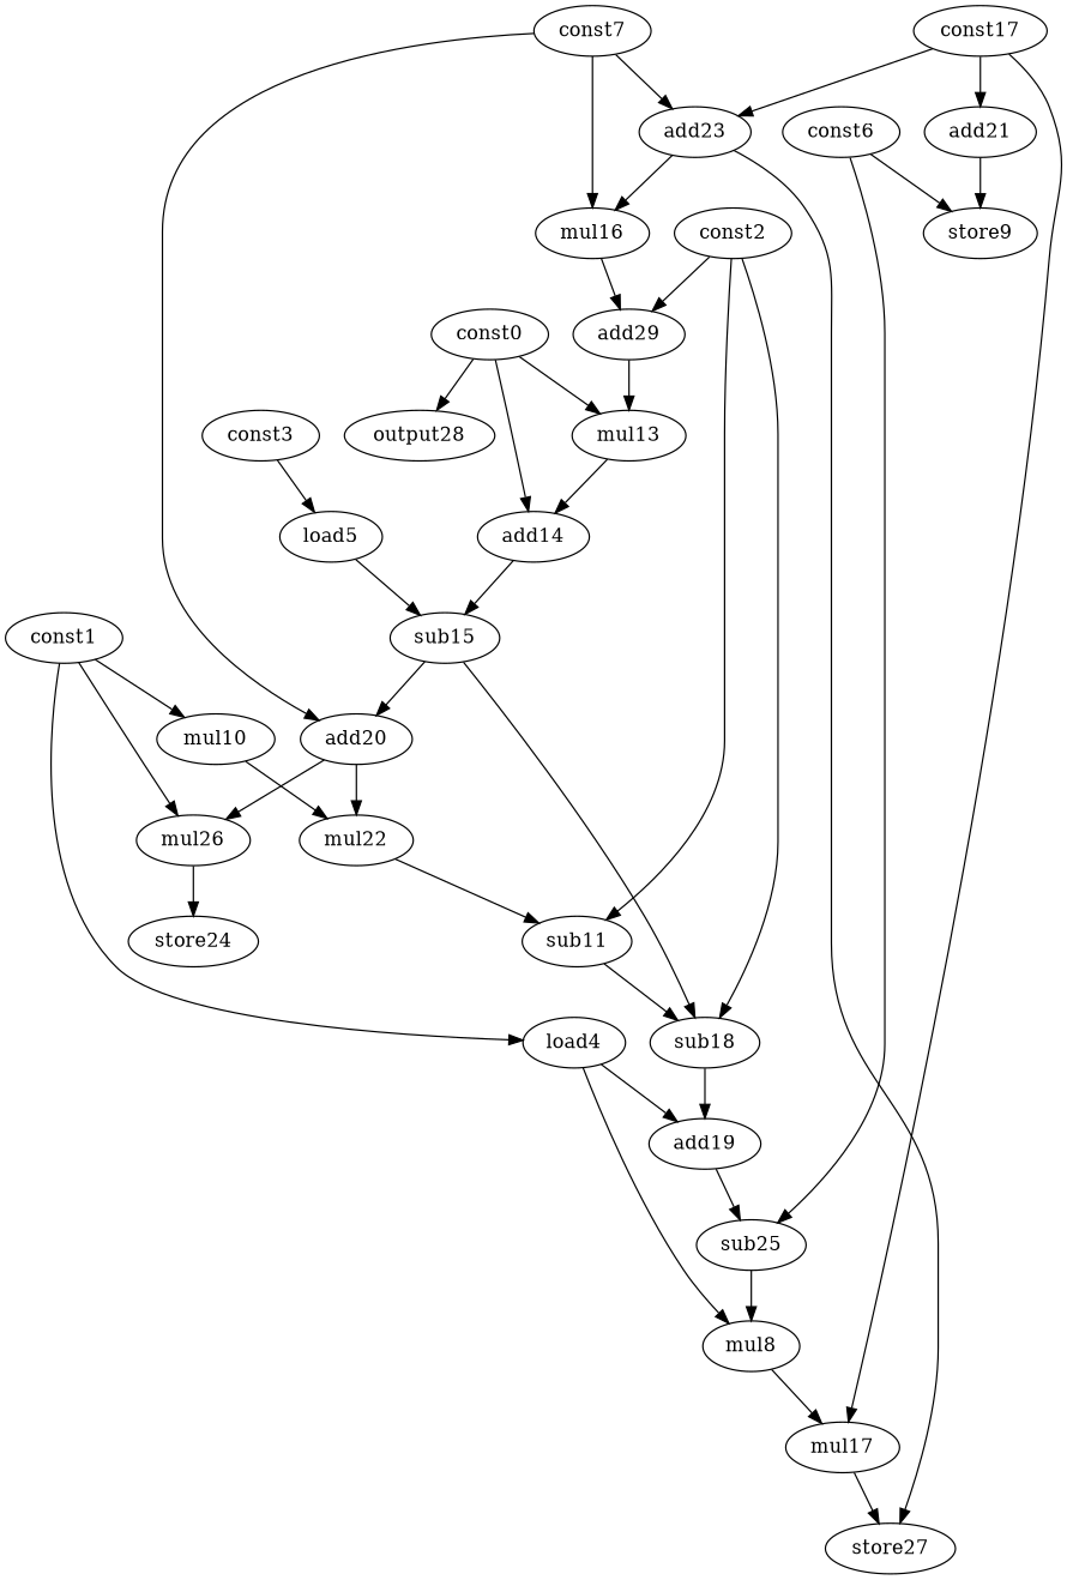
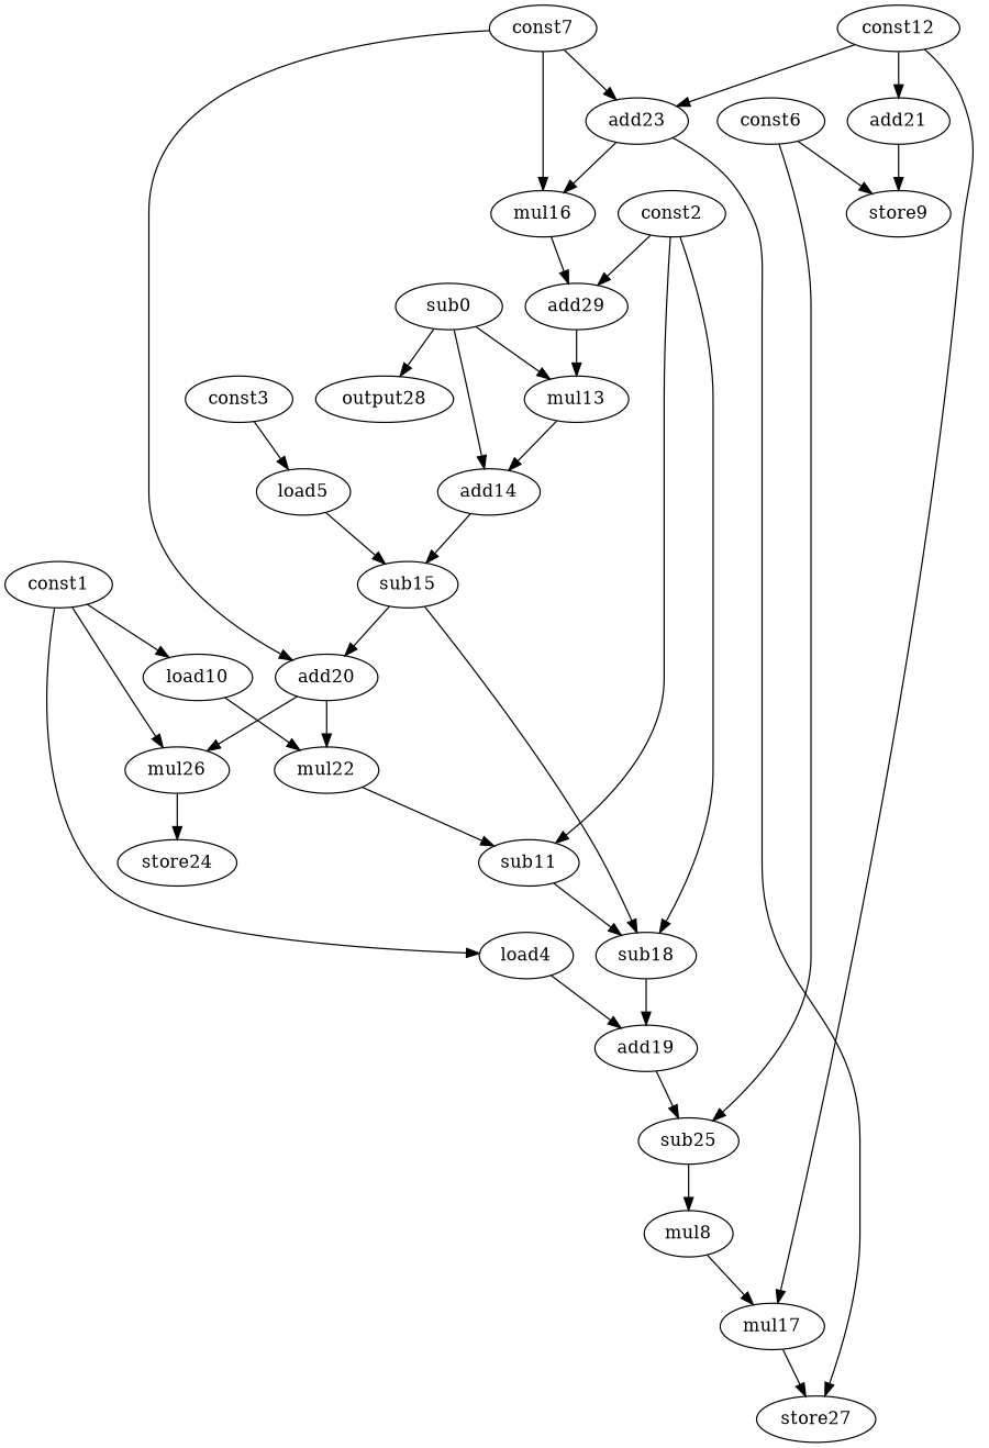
  digraph {
    node [opcode=const]
    edge [operand=0]
    mul13 [opcode=mul]
-   const0
+   const0 [label=sub0]
    add14 [opcode=add]
    output28 [opcode=output]
    sub15 [opcode=sub]
    load4 [opcode=load]
    const1
-   load10 [opcode=load label=mul10]
+   load10 [opcode=load]
    mul26 [opcode=mul]
    mul8 [opcode=mul]
    add19 [opcode=add]
    mul22 [opcode=mul]
    store24 [opcode=store]
    sub11 [opcode=sub]
    const2
    add29 [opcode=add]
    sub18 [opcode=sub]
    load5 [opcode=load]
    const3
    add21 [opcode=add]
    store9 [opcode=store]
    mul17 [opcode=mul]
    sub25 [opcode=sub]
    add20 [opcode=add]
    const6
    mul16 [opcode=mul]
    const7
    add23 [opcode=add]
    store27 [opcode=store]
-   const12 [label=const17]
+   const12
    mul13 -> add14 [operand=1]
    const0 -> mul13
    const0 -> add14
    const0 -> output28
    add14 -> sub15 [operand=1]
    sub15 -> sub18 [operand=1]
    sub15 -> add20 [operand=1]
-   load4 -> mul8 [operand=1]
    load4 -> add19 [operand=1]
    const1 -> load4
    const1 -> load10
    const1 -> mul26
    load10 -> mul22
    mul26 -> store24 [operand=1]
    mul8 -> mul17
    add19 -> sub25
    mul22 -> sub11 [operand=1]
    sub11 -> sub18
    const2 -> sub11
    const2 -> add29 [operand=1]
    const2 -> sub18
    add29 -> mul13 [operand=1]
    sub18 -> add19
    load5 -> sub15
    const3 -> load5
    add21 -> store9
    mul17 -> store27
    sub25 -> mul8
    add20 -> mul26 [operand=1]
    add20 -> mul22 [operand=1]
    const6 -> store9 [operand=1]
    const6 -> sub25 [operand=1]
    mul16 -> add29
    const7 -> add20
    const7 -> mul16
    const7 -> add23 [operand=1]
    add23 -> mul16 [operand=1]
    add23 -> store27 [operand=1]
    const12 -> add21 [operand=1]
    const12 -> mul17 [operand=1]
    const12 -> add23
  }
